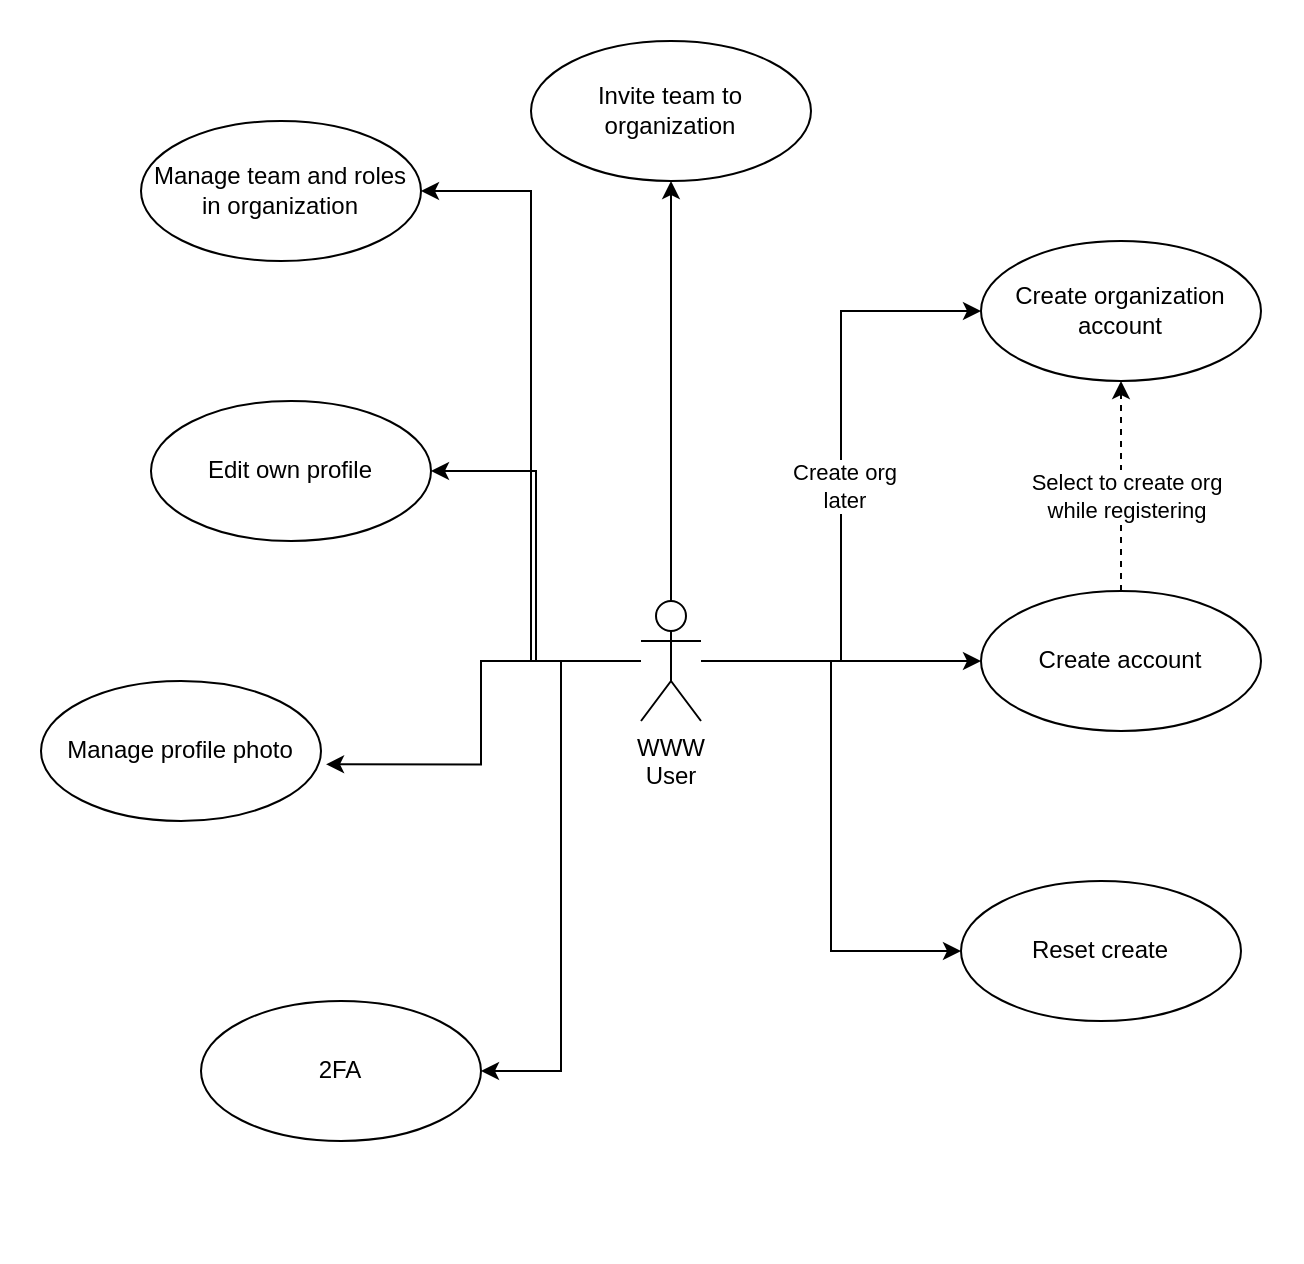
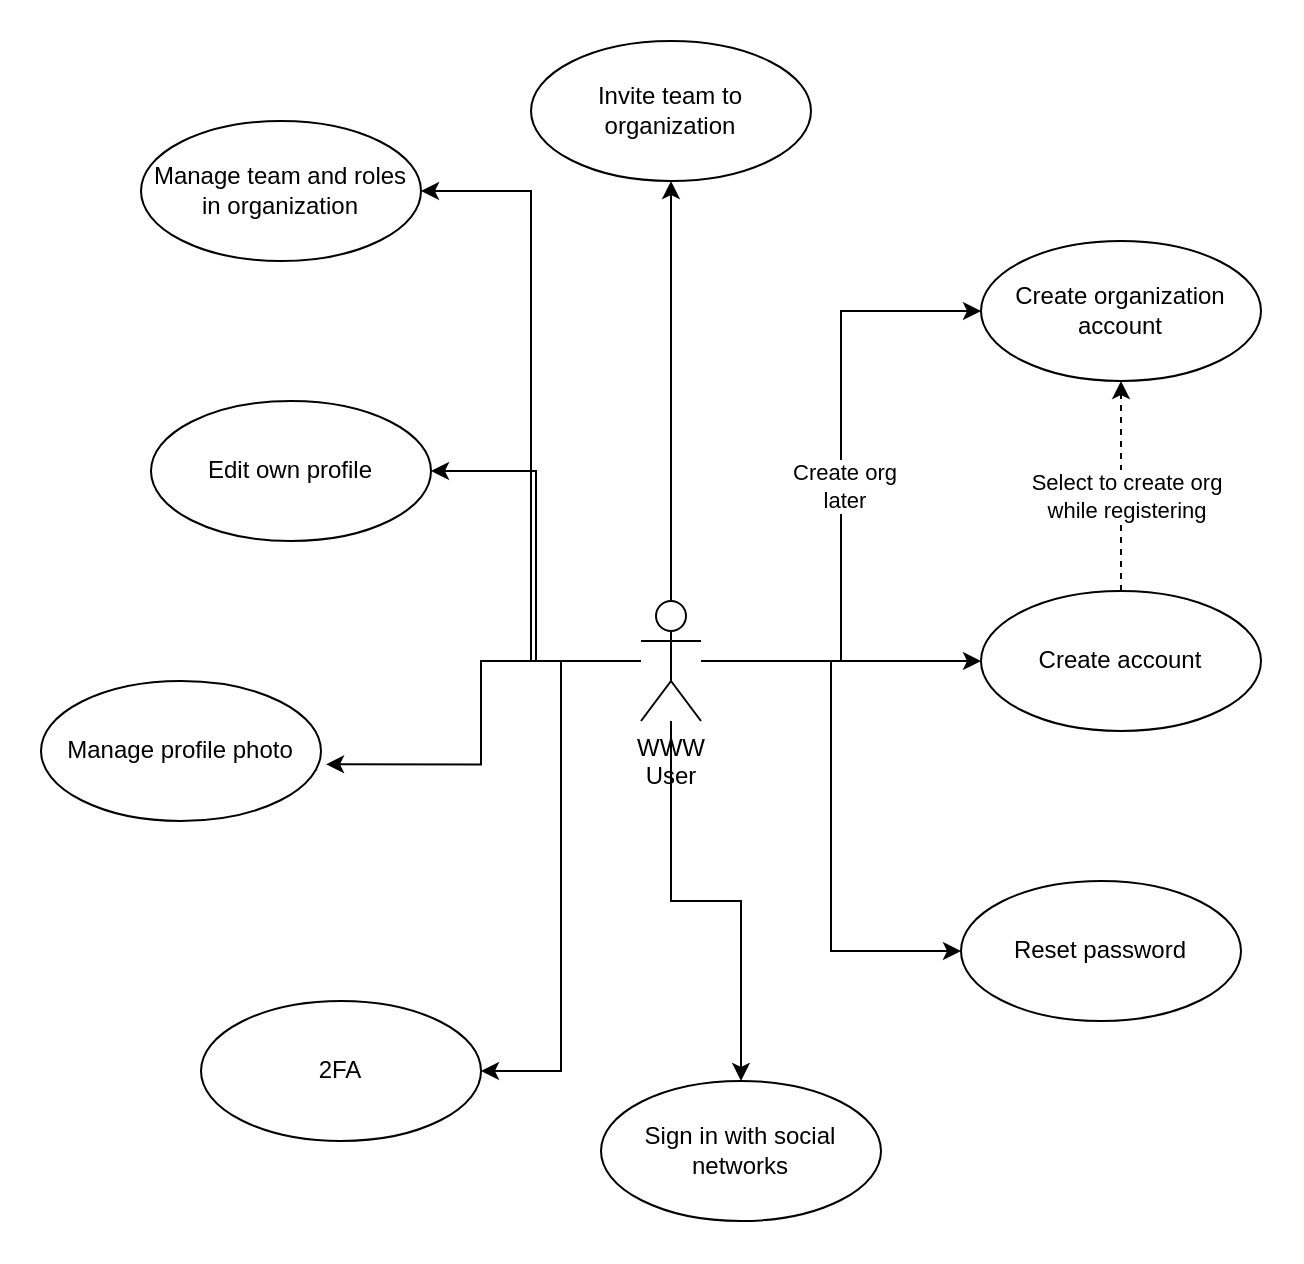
  <mxCell id="0" />
  <mxCell id="1" parent="0" />
  <mxCell id="2" style="edgeStyle=orthogonalEdgeStyle;rounded=0;orthogonalLoop=1;jettySize=auto;html=1;" parent="1" source="11" target="14" edge="1"><mxGeometry relative="1" as="geometry" /></mxCell>
  <mxCell id="3" style="edgeStyle=orthogonalEdgeStyle;rounded=0;orthogonalLoop=1;jettySize=auto;html=1;entryX=0;entryY=0.5;entryDx=0;entryDy=0;" parent="1" source="11" target="15" edge="1"><mxGeometry relative="1" as="geometry" /></mxCell>
  <mxCell id="4" value="Create org&lt;br&gt;later" style="edgeLabel;html=1;align=center;verticalAlign=middle;resizable=0;points=[];" parent="3" vertex="1" connectable="0"><mxGeometry x="0.005" y="-1" relative="1" as="geometry"><mxPoint as="offset" /></mxGeometry></mxCell>
  <mxCell id="5" style="edgeStyle=orthogonalEdgeStyle;rounded=0;orthogonalLoop=1;jettySize=auto;html=1;entryX=0;entryY=0.5;entryDx=0;entryDy=0;" parent="1" source="11" target="19" edge="1"><mxGeometry relative="1" as="geometry" /></mxCell>
+ <mxCell id="6" style="edgeStyle=orthogonalEdgeStyle;rounded=0;orthogonalLoop=1;jettySize=auto;html=1;entryX=0.5;entryY=0;entryDx=0;entryDy=0;" parent="1" source="11" target="20" edge="1"><mxGeometry relative="1" as="geometry" /></mxCell>
  <mxCell id="7" style="edgeStyle=orthogonalEdgeStyle;rounded=0;orthogonalLoop=1;jettySize=auto;html=1;entryX=1;entryY=0.5;entryDx=0;entryDy=0;" parent="1" source="11" target="21" edge="1"><mxGeometry relative="1" as="geometry" /></mxCell>
  <mxCell id="8" style="edgeStyle=orthogonalEdgeStyle;rounded=0;orthogonalLoop=1;jettySize=auto;html=1;entryX=1;entryY=0.5;entryDx=0;entryDy=0;" parent="1" source="11" target="16" edge="1"><mxGeometry relative="1" as="geometry" /></mxCell>
  <mxCell id="9" style="edgeStyle=orthogonalEdgeStyle;rounded=0;orthogonalLoop=1;jettySize=auto;html=1;entryX=1;entryY=0.5;entryDx=0;entryDy=0;" parent="1" source="11" target="18" edge="1"><mxGeometry relative="1" as="geometry" /></mxCell>
  <mxCell id="10" style="edgeStyle=orthogonalEdgeStyle;rounded=0;orthogonalLoop=1;jettySize=auto;html=1;entryX=0.5;entryY=1;entryDx=0;entryDy=0;" parent="1" source="11" target="17" edge="1"><mxGeometry relative="1" as="geometry" /></mxCell>
  <mxCell id="11" value="WWW &lt;br&gt;User" style="shape=umlActor;verticalLabelPosition=bottom;verticalAlign=top;html=1;" parent="1" vertex="1"><mxGeometry x="320" y="300" width="30" height="60" as="geometry" /></mxCell>
  <mxCell id="12" style="edgeStyle=orthogonalEdgeStyle;rounded=0;orthogonalLoop=1;jettySize=auto;html=1;dashed=1;" parent="1" source="14" target="15" edge="1"><mxGeometry relative="1" as="geometry" /></mxCell>
  <mxCell id="13" value="Select to create org&lt;br&gt;while registering" style="edgeLabel;html=1;align=center;verticalAlign=middle;resizable=0;points=[];" parent="12" vertex="1" connectable="0"><mxGeometry x="-0.079" y="-2" relative="1" as="geometry"><mxPoint as="offset" /></mxGeometry></mxCell>
  <mxCell id="14" value="Create account" style="ellipse;whiteSpace=wrap;html=1;" parent="1" vertex="1"><mxGeometry x="490" y="295" width="140" height="70" as="geometry" /></mxCell>
  <mxCell id="15" value="Create organization account" style="ellipse;whiteSpace=wrap;html=1;" parent="1" vertex="1"><mxGeometry x="490" y="120" width="140" height="70" as="geometry" /></mxCell>
  <mxCell id="16" value="Edit own profile" style="ellipse;whiteSpace=wrap;html=1;" parent="1" vertex="1"><mxGeometry x="75" y="200" width="140" height="70" as="geometry" /></mxCell>
  <mxCell id="17" value="Invite team to organization" style="ellipse;whiteSpace=wrap;html=1;" parent="1" vertex="1"><mxGeometry x="265" y="20" width="140" height="70" as="geometry" /></mxCell>
  <mxCell id="18" value="Manage team and roles in organization" style="ellipse;whiteSpace=wrap;html=1;" parent="1" vertex="1"><mxGeometry x="70" y="60" width="140" height="70" as="geometry" /></mxCell>
- <mxCell id="19" value="Reset create" style="ellipse;whiteSpace=wrap;html=1;" parent="1" vertex="1"><mxGeometry x="480" y="440" width="140" height="70" as="geometry" /></mxCell>
+ <mxCell id="19" value="Reset password" style="ellipse;whiteSpace=wrap;html=1;" parent="1" vertex="1"><mxGeometry x="480" y="440" width="140" height="70" as="geometry" /></mxCell>
+ <mxCell id="20" value="Sign in with social networks" style="ellipse;whiteSpace=wrap;html=1;" parent="1" vertex="1"><mxGeometry x="300" y="540" width="140" height="70" as="geometry" /></mxCell>
  <mxCell id="21" value="2FA" style="ellipse;whiteSpace=wrap;html=1;" parent="1" vertex="1"><mxGeometry x="100" y="500" width="140" height="70" as="geometry" /></mxCell>
  <mxCell id="22" value="Manage profile photo" style="ellipse;whiteSpace=wrap;html=1;" parent="1" vertex="1"><mxGeometry x="20" y="340" width="140" height="70" as="geometry" /></mxCell>
  <mxCell id="23" style="edgeStyle=orthogonalEdgeStyle;rounded=0;orthogonalLoop=1;jettySize=auto;html=1;entryX=1.018;entryY=0.595;entryDx=0;entryDy=0;entryPerimeter=0;" parent="1" source="11" target="22" edge="1"><mxGeometry relative="1" as="geometry" /></mxCell>
